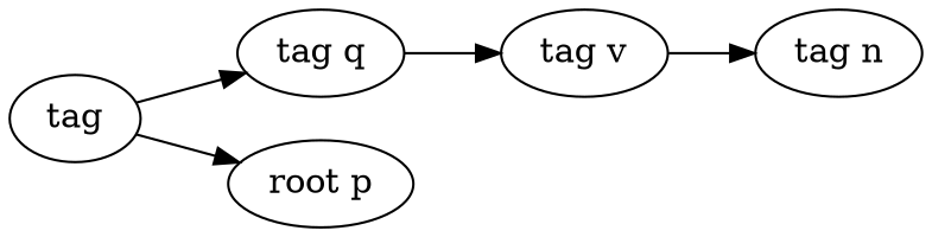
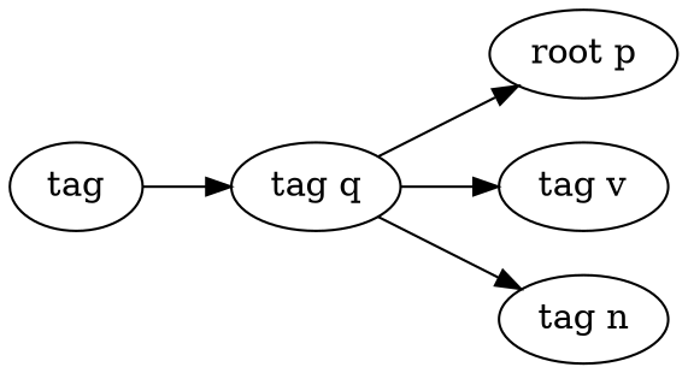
  digraph {
    rankdir=LR
    n1 [label=tag]
    n2 [label="tag q"]
    n3 [label="root p"]
    n4 [label="tag v"]
    n5 [label="tag n"]
    n1 -> n2
-   n1 -> n3
+   n2 -> n3
    n2 -> n4
-   n4 -> n5
+   n2 -> n5
  }
